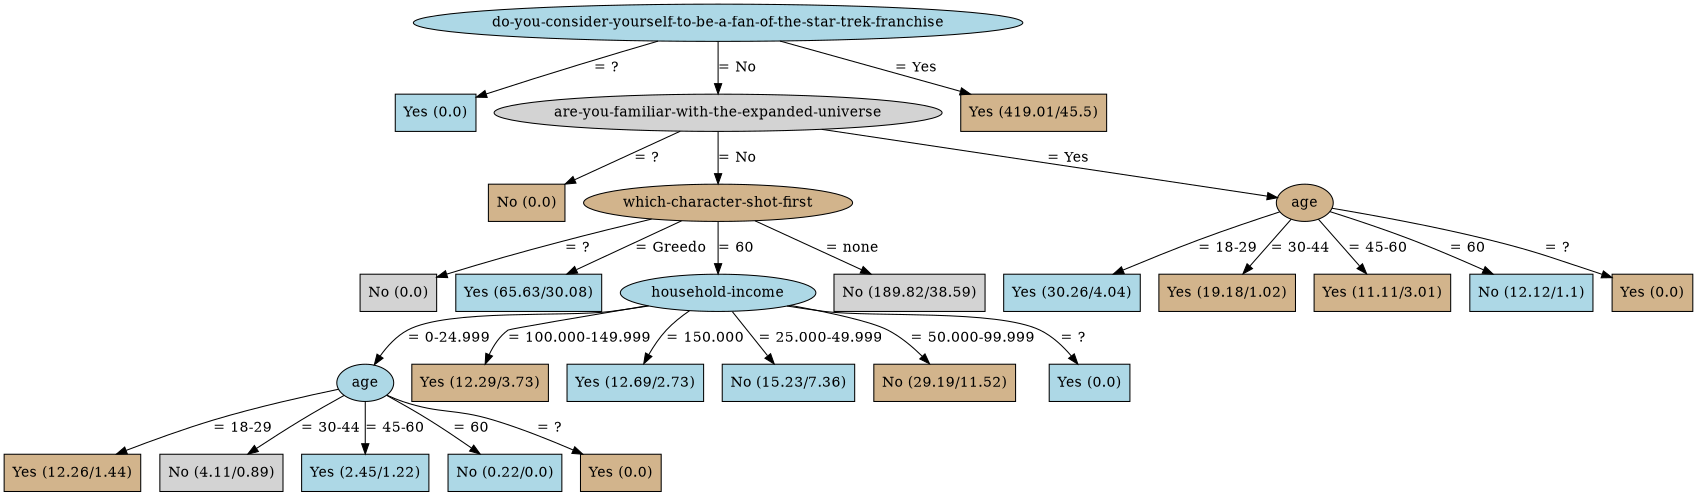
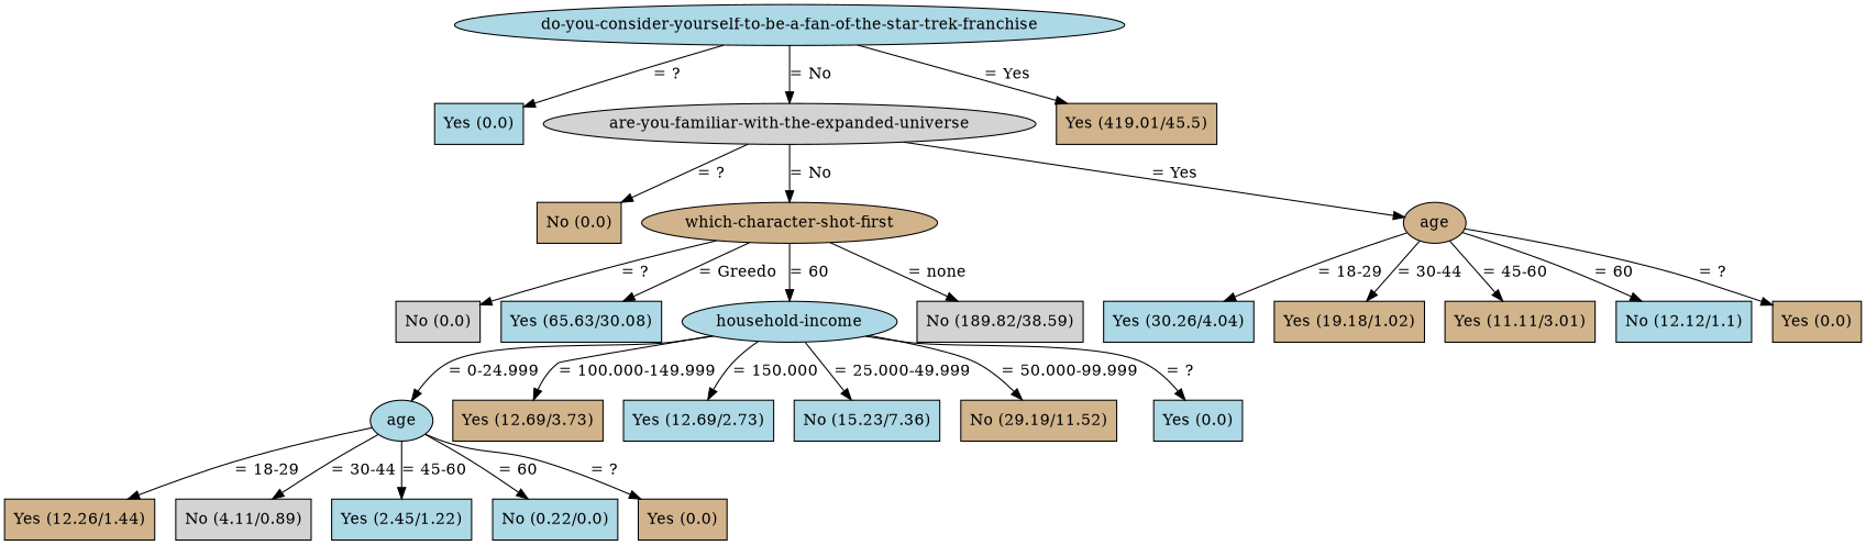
  digraph {
    node [fillcolor=lightblue style=filled shape=box]
    n1 [label="do-you-consider-yourself-to-be-a-fan-of-the-star-trek-franchise" shape=""]
    n2 [label="Yes (0.0)"]
    n3 [fillcolor=lightgrey label="are-you-familiar-with-the-expanded-universe" shape=""]
    n4 [fillcolor=tan label="Yes (419.01/45.5)"]
    n5 [fillcolor=tan label="No (0.0)"]
    n6 [fillcolor=tan label="which-character-shot-first" shape=""]
    n7 [fillcolor=tan label=age shape=""]
    n8 [fillcolor=lightgrey label="No (0.0)"]
    n9 [label="Yes (65.63/30.08)"]
    n10 [label="household-income" shape=""]
    n11 [fillcolor=lightgrey label="No (189.82/38.59)"]
    n12 [label="Yes (30.26/4.04)"]
    n13 [fillcolor=tan label="Yes (19.18/1.02)"]
    n14 [fillcolor=tan label="Yes (11.11/3.01)"]
    n15 [label="No (12.12/1.1)"]
    n16 [fillcolor=tan label="Yes (0.0)"]
    n17 [label=age shape=""]
-   n18 [fillcolor=tan label="Yes (12.29/3.73)"]
+   n18 [fillcolor=tan label="Yes (12.69/3.73)"]
    n19 [label="Yes (12.69/2.73)"]
    n20 [label="No (15.23/7.36)"]
    n21 [fillcolor=tan label="No (29.19/11.52)"]
    n22 [label="Yes (0.0)"]
    n23 [fillcolor=tan label="Yes (12.26/1.44)"]
    n24 [fillcolor=lightgrey label="No (4.11/0.89)"]
    n25 [label="Yes (2.45/1.22)"]
    n26 [label="No (0.22/0.0)"]
    n27 [fillcolor=tan label="Yes (0.0)"]
    n1 -> n2 [label="= ?"]
    n1 -> n3 [label="= No"]
    n1 -> n4 [label="= Yes"]
    n3 -> n5 [label="= ?"]
    n3 -> n6 [label="= No"]
    n3 -> n7 [label="= Yes"]
    n6 -> n8 [label="= ?"]
    n6 -> n9 [label="= Greedo"]
    n6 -> n10 [label="= 60"]
    n6 -> n11 [label="= none"]
    n7 -> n12 [label="= 18-29"]
    n7 -> n13 [label="= 30-44"]
    n7 -> n14 [label="= 45-60"]
    n7 -> n15 [label="= 60"]
    n7 -> n16 [label="= ?"]
    n10 -> n17 [label="= 0-24.999"]
    n10 -> n18 [label="= 100.000-149.999"]
    n10 -> n19 [label="= 150.000"]
    n10 -> n20 [label="= 25.000-49.999"]
    n10 -> n21 [label="= 50.000-99.999"]
    n10 -> n22 [label="= ?"]
    n17 -> n23 [label="= 18-29"]
    n17 -> n24 [label="= 30-44"]
    n17 -> n25 [label="= 45-60"]
    n17 -> n26 [label="= 60"]
    n17 -> n27 [label="= ?"]
  }
